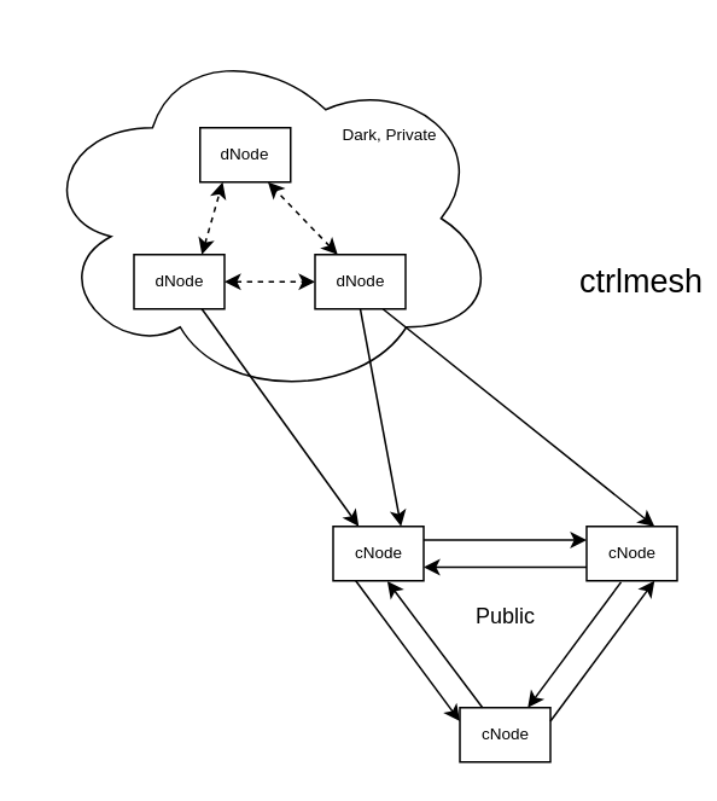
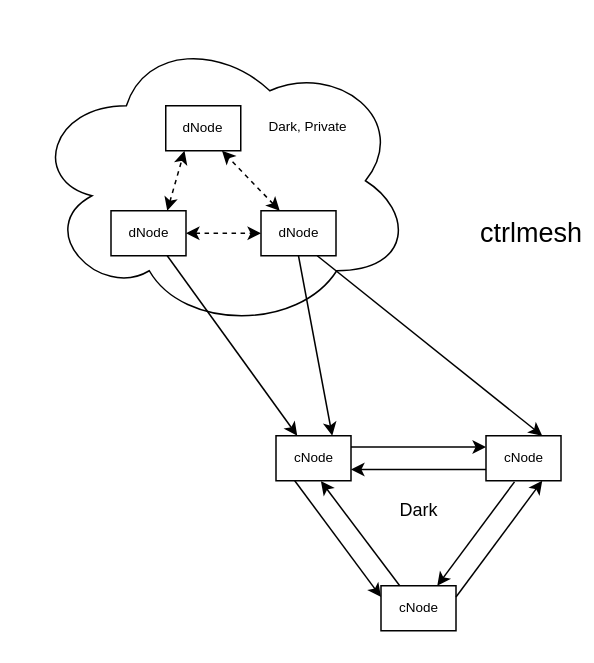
  <mxCell id="0" />
  <mxCell id="1" parent="0" />
  <mxCell id="2" value="" style="ellipse;shape=cloud;whiteSpace=wrap;html=1;fillColor=none;" vertex="1" parent="1"><mxGeometry x="20" y="20" width="255" height="200" as="geometry" /></mxCell>
  <mxCell id="3" value="&lt;font style=&quot;font-size: 9px ; line-height: 80%&quot;&gt;cNode&lt;/font&gt;" style="rounded=0;whiteSpace=wrap;html=1;verticalAlign=top;" vertex="1" parent="1"><mxGeometry x="183.5" y="290" width="50" height="30" as="geometry" /></mxCell>
  <mxCell id="4" value="&lt;font style=&quot;font-size: 9px ; line-height: 80%&quot;&gt;cNode&lt;/font&gt;" style="rounded=0;whiteSpace=wrap;html=1;verticalAlign=top;" vertex="1" parent="1"><mxGeometry x="323.5" y="290" width="50" height="30" as="geometry" /></mxCell>
  <mxCell id="5" value="&lt;font style=&quot;font-size: 9px ; line-height: 80%&quot;&gt;cNode&lt;/font&gt;" style="rounded=0;whiteSpace=wrap;html=1;verticalAlign=top;" vertex="1" parent="1"><mxGeometry x="253.5" y="390" width="50" height="30" as="geometry" /></mxCell>
  <mxCell id="6" value="" style="endArrow=classic;html=1;entryX=0.599;entryY=1.01;entryDx=0;entryDy=0;exitX=0.25;exitY=0;exitDx=0;exitDy=0;entryPerimeter=0;" edge="1" parent="1" source="5" target="3"><mxGeometry width="50" height="50" relative="1" as="geometry"><mxPoint x="203.5" y="550" as="sourcePoint" /><mxPoint x="253.5" y="500" as="targetPoint" /></mxGeometry></mxCell>
  <mxCell id="7" value="" style="endArrow=classic;html=1;exitX=0.25;exitY=1;exitDx=0;exitDy=0;entryX=0;entryY=0.25;entryDx=0;entryDy=0;" edge="1" parent="1" source="3" target="5"><mxGeometry width="50" height="50" relative="1" as="geometry"><mxPoint x="73.5" y="500" as="sourcePoint" /><mxPoint x="123.5" y="450" as="targetPoint" /></mxGeometry></mxCell>
  <mxCell id="8" value="" style="endArrow=classic;html=1;exitX=1;exitY=0.25;exitDx=0;exitDy=0;entryX=0.75;entryY=1;entryDx=0;entryDy=0;" edge="1" parent="1" source="5" target="4"><mxGeometry width="50" height="50" relative="1" as="geometry"><mxPoint x="403.5" y="490" as="sourcePoint" /><mxPoint x="393.5" y="350" as="targetPoint" /></mxGeometry></mxCell>
  <mxCell id="9" value="" style="endArrow=classic;html=1;exitX=0.38;exitY=1.025;exitDx=0;exitDy=0;entryX=0.75;entryY=0;entryDx=0;entryDy=0;exitPerimeter=0;" edge="1" parent="1" source="4" target="5"><mxGeometry width="50" height="50" relative="1" as="geometry"><mxPoint x="183.5" y="540" as="sourcePoint" /><mxPoint x="293.5" y="370" as="targetPoint" /></mxGeometry></mxCell>
  <mxCell id="10" value="" style="endArrow=classic;html=1;exitX=1;exitY=0.25;exitDx=0;exitDy=0;entryX=0;entryY=0.25;entryDx=0;entryDy=0;" edge="1" parent="1" source="3" target="4"><mxGeometry width="50" height="50" relative="1" as="geometry"><mxPoint x="243.5" y="530" as="sourcePoint" /><mxPoint x="293.5" y="480" as="targetPoint" /></mxGeometry></mxCell>
  <mxCell id="11" value="" style="endArrow=classic;html=1;exitX=0;exitY=0.75;exitDx=0;exitDy=0;entryX=1;entryY=0.75;entryDx=0;entryDy=0;" edge="1" parent="1" source="4" target="3"><mxGeometry width="50" height="50" relative="1" as="geometry"><mxPoint x="373.5" y="260" as="sourcePoint" /><mxPoint x="423.5" y="210" as="targetPoint" /></mxGeometry></mxCell>
  <mxCell id="12" value="&lt;font style=&quot;font-size: 9px ; line-height: 80%&quot;&gt;dNode&lt;/font&gt;" style="rounded=0;whiteSpace=wrap;html=1;verticalAlign=top;" vertex="1" parent="1"><mxGeometry x="73.5" y="140" width="50" height="30" as="geometry" /></mxCell>
  <mxCell id="13" value="&lt;font style=&quot;font-size: 9px ; line-height: 80%&quot;&gt;dNode&lt;/font&gt;" style="rounded=0;whiteSpace=wrap;html=1;verticalAlign=top;" vertex="1" parent="1"><mxGeometry x="173.5" y="140" width="50" height="30" as="geometry" /></mxCell>
  <mxCell id="14" value="" style="endArrow=classic;startArrow=classic;html=1;exitX=1;exitY=0.5;exitDx=0;exitDy=0;entryX=0;entryY=0.5;entryDx=0;entryDy=0;dashed=1;" edge="1" parent="1" source="12" target="13"><mxGeometry width="50" height="50" relative="1" as="geometry"><mxPoint x="113.5" y="240" as="sourcePoint" /><mxPoint x="163.5" y="190" as="targetPoint" /></mxGeometry></mxCell>
  <mxCell id="15" value="&lt;font style=&quot;font-size: 9px ; line-height: 80%&quot;&gt;dNode&lt;/font&gt;" style="rounded=0;whiteSpace=wrap;html=1;verticalAlign=top;" vertex="1" parent="1"><mxGeometry x="110" y="70" width="50" height="30" as="geometry" /></mxCell>
  <mxCell id="16" value="" style="endArrow=classic;startArrow=classic;html=1;dashed=1;entryX=0.25;entryY=1;entryDx=0;entryDy=0;exitX=0.75;exitY=0;exitDx=0;exitDy=0;" edge="1" parent="1" source="12" target="15"><mxGeometry width="50" height="50" relative="1" as="geometry"><mxPoint x="23.5" y="280" as="sourcePoint" /><mxPoint x="73.5" y="230" as="targetPoint" /></mxGeometry></mxCell>
  <mxCell id="17" value="" style="endArrow=classic;startArrow=classic;html=1;dashed=1;entryX=0.75;entryY=1;entryDx=0;entryDy=0;exitX=0.25;exitY=0;exitDx=0;exitDy=0;" edge="1" parent="1" source="13" target="15"><mxGeometry width="50" height="50" relative="1" as="geometry"><mxPoint x="83.5" y="350" as="sourcePoint" /><mxPoint x="133.5" y="300" as="targetPoint" /></mxGeometry></mxCell>
  <mxCell id="18" value="" style="endArrow=classic;html=1;entryX=0.75;entryY=0;entryDx=0;entryDy=0;exitX=0.5;exitY=1;exitDx=0;exitDy=0;" edge="1" parent="1" source="13" target="3"><mxGeometry width="50" height="50" relative="1" as="geometry"><mxPoint x="303.5" y="210" as="sourcePoint" /><mxPoint x="33.5" y="230" as="targetPoint" /></mxGeometry></mxCell>
  <mxCell id="19" value="" style="endArrow=classic;html=1;exitX=0.75;exitY=1;exitDx=0;exitDy=0;entryX=0.75;entryY=0;entryDx=0;entryDy=0;" edge="1" parent="1" source="13" target="4"><mxGeometry width="50" height="50" relative="1" as="geometry"><mxPoint x="393.5" y="220" as="sourcePoint" /><mxPoint x="443.5" y="170" as="targetPoint" /></mxGeometry></mxCell>
  <mxCell id="20" value="" style="endArrow=classic;html=1;exitX=0.75;exitY=1;exitDx=0;exitDy=0;" edge="1" parent="1" source="12" target="3"><mxGeometry width="50" height="50" relative="1" as="geometry"><mxPoint x="-16.5" y="360" as="sourcePoint" /><mxPoint x="33.5" y="310" as="targetPoint" /></mxGeometry></mxCell>
- <mxCell id="21" value="Dark, Private" style="text;html=1;strokeColor=none;fillColor=none;align=center;verticalAlign=middle;whiteSpace=wrap;rounded=0;fontSize=9;" vertex="1" parent="1"><mxGeometry x="174.5" y="64" width="80" height="20" as="geometry" /></mxCell>
- <mxCell id="22" value="Public" style="text;html=1;strokeColor=none;fillColor=none;align=center;verticalAlign=middle;whiteSpace=wrap;rounded=0;" vertex="1" parent="1"><mxGeometry x="258.5" y="330" width="40" height="20" as="geometry" /></mxCell>
+ <mxCell id="21" value="Dark, Private" style="text;html=1;strokeColor=none;fillColor=none;align=center;verticalAlign=middle;whiteSpace=wrap;rounded=0;fontSize=9;" vertex="1" parent="1"><mxGeometry x="164.5" y="74" width="80" height="20" as="geometry" /></mxCell>
+ <mxCell id="22" value="Dark" style="text;html=1;strokeColor=none;fillColor=none;align=center;verticalAlign=middle;whiteSpace=wrap;rounded=0;" vertex="1" parent="1"><mxGeometry x="258.5" y="330" width="40" height="20" as="geometry" /></mxCell>
  <mxCell id="23" value="ctrlmesh" style="text;html=1;strokeColor=none;fillColor=none;align=center;verticalAlign=middle;whiteSpace=wrap;rounded=0;fontSize=18;" vertex="1" parent="1"><mxGeometry x="333.5" y="145" width="40" height="20" as="geometry" /></mxCell>
